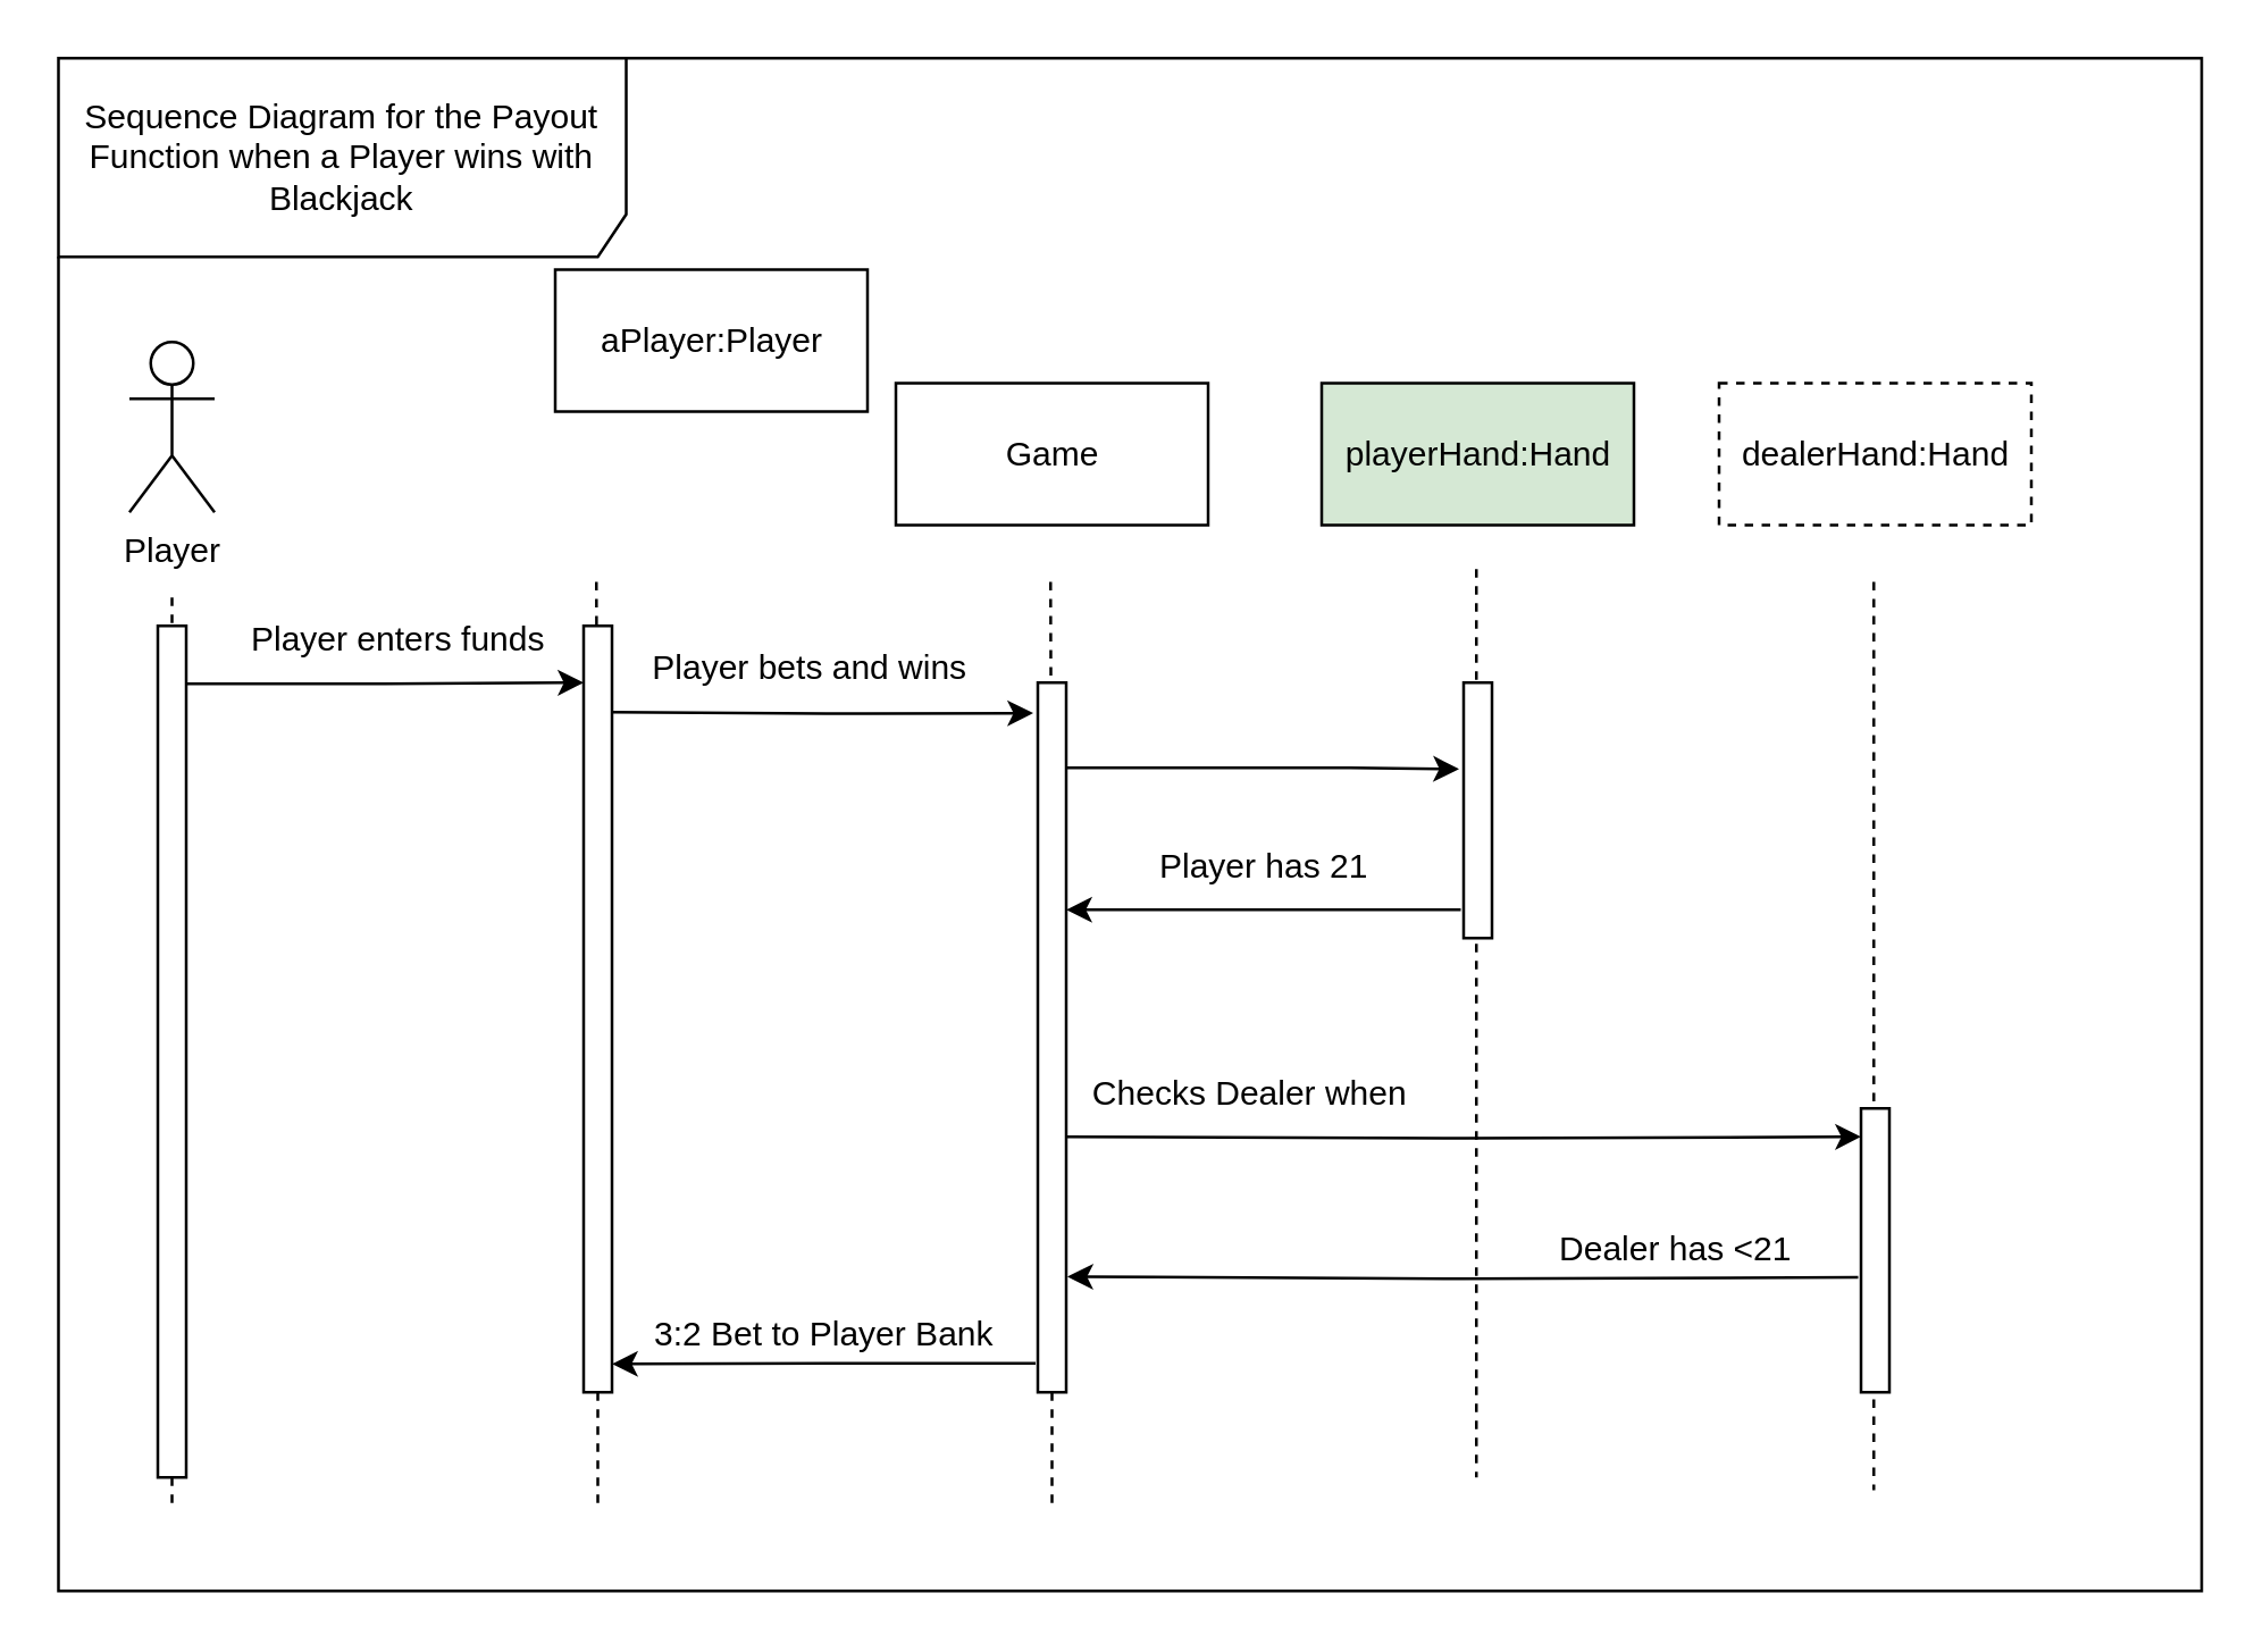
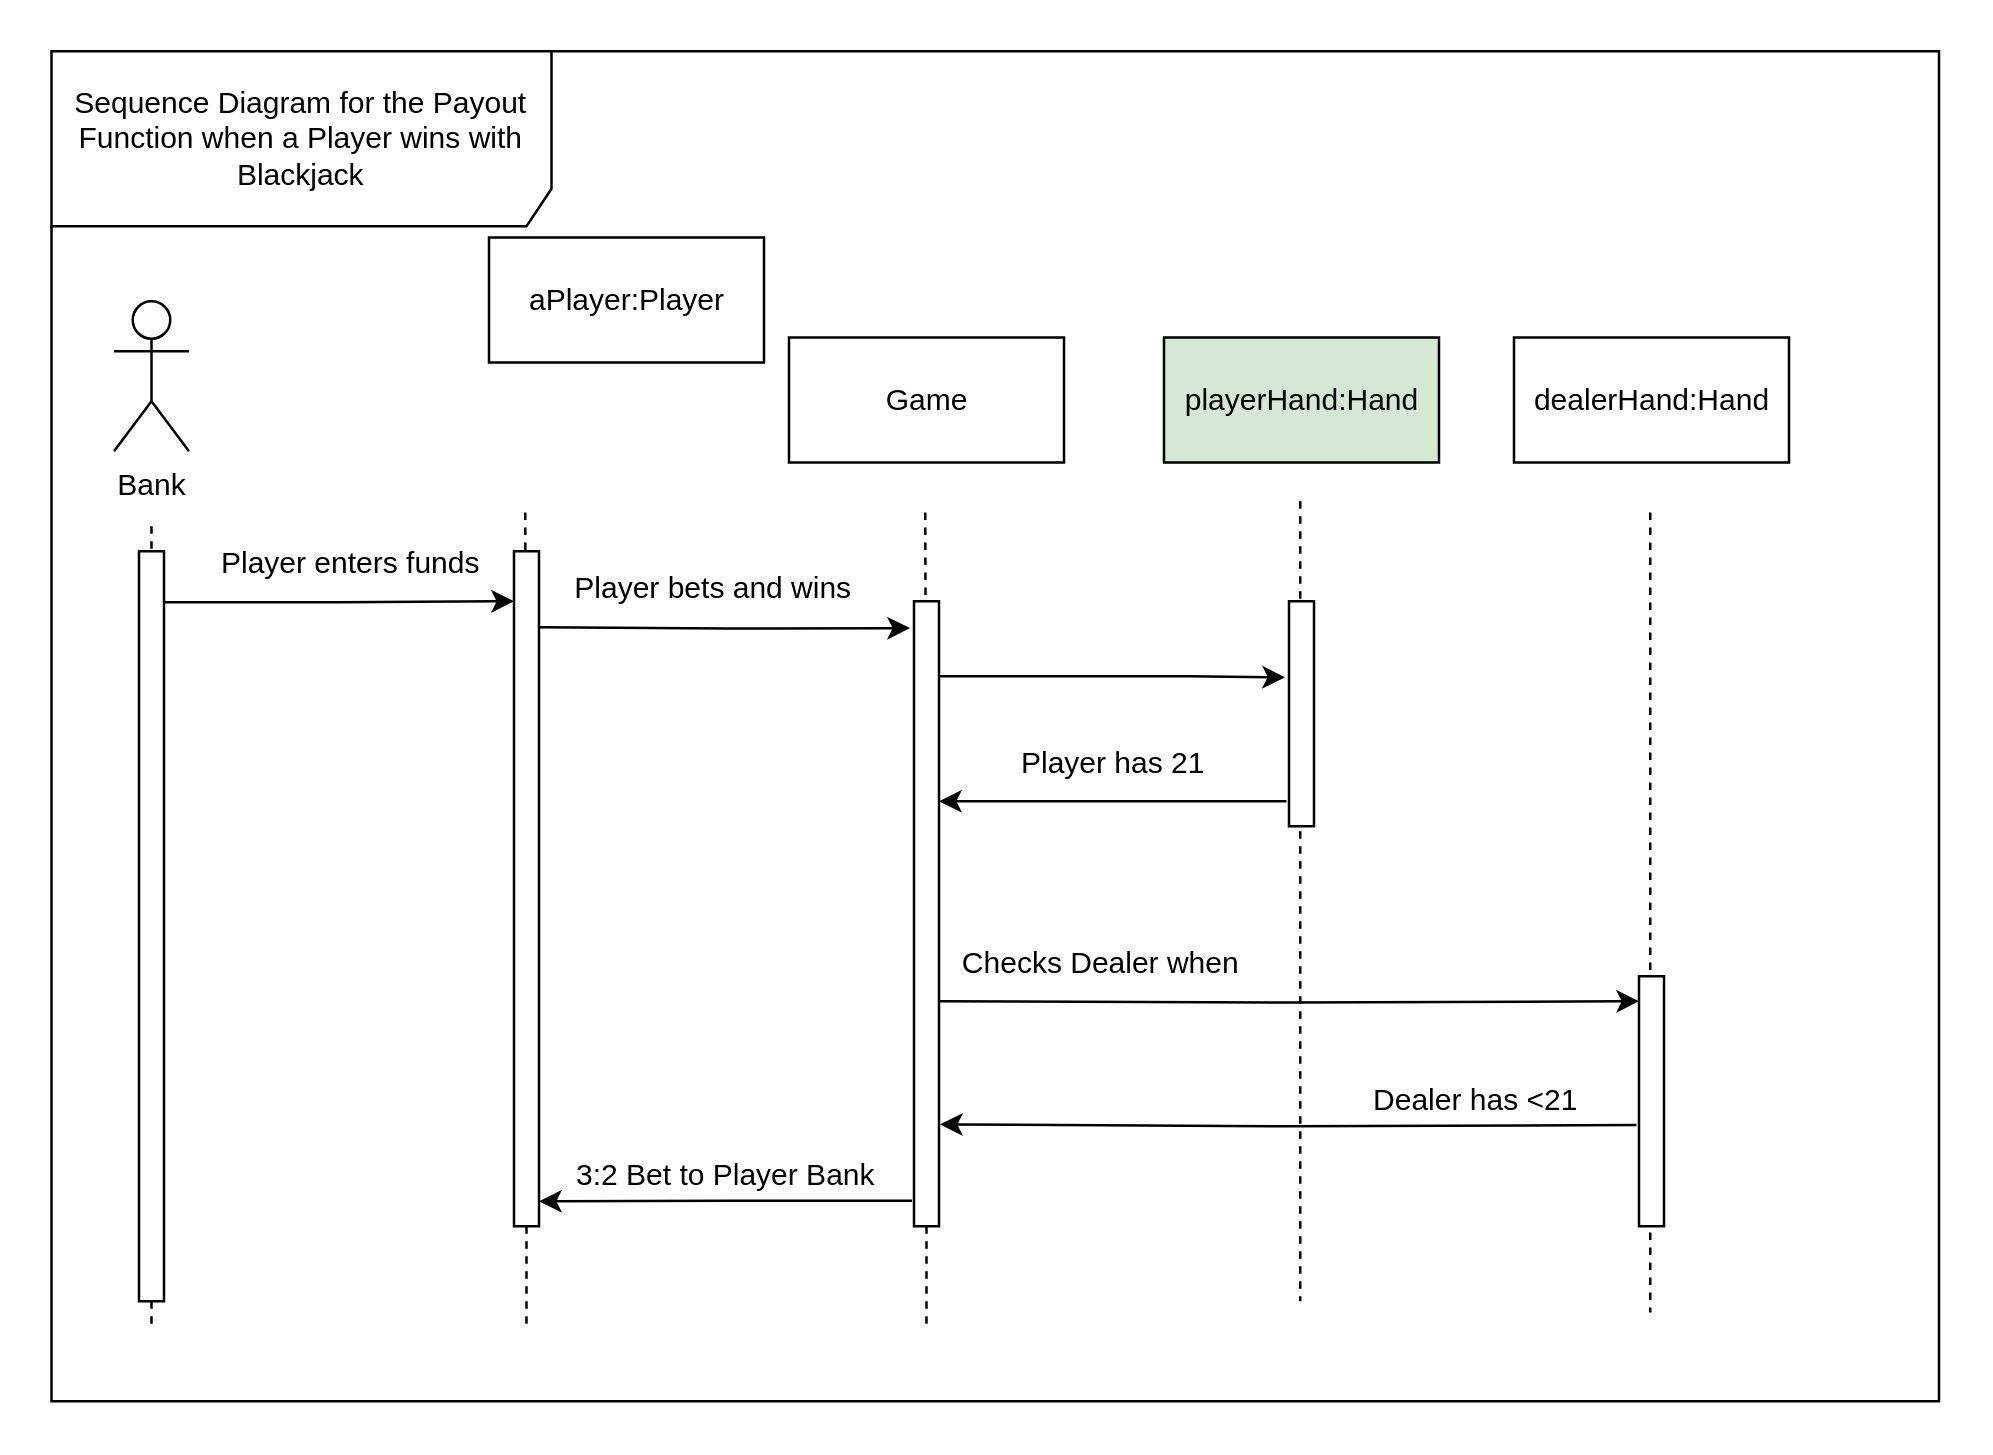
  <mxCell id="0" />
  <mxCell id="1" parent="0" />
  <mxCell id="2" value="Sequence Diagram for the Payout&lt;br&gt;Function when a Player wins with Blackjack" style="shape=umlFrame;whiteSpace=wrap;html=1;width=200;height=70;" vertex="1" parent="1"><mxGeometry x="20" y="20" width="755" height="540" as="geometry" /></mxCell>
- <mxCell id="3" value="Player" style="shape=umlActor;verticalLabelPosition=bottom;verticalAlign=top;html=1;" vertex="1" parent="1"><mxGeometry x="45" y="120" width="30" height="60" as="geometry" /></mxCell>
+ <mxCell id="3" value="Bank" style="shape=umlActor;verticalLabelPosition=bottom;verticalAlign=top;html=1;" vertex="1" parent="1"><mxGeometry x="45" y="120" width="30" height="60" as="geometry" /></mxCell>
  <mxCell id="4" value="" style="endArrow=none;dashed=1;endFill=0;endSize=12;html=1;" edge="1" parent="1"><mxGeometry width="160" relative="1" as="geometry"><mxPoint x="354.58" y="224.5" as="sourcePoint" /><mxPoint x="354.58" y="224.5" as="targetPoint" /></mxGeometry></mxCell>
  <mxCell id="5" value="playerHand:Hand" style="html=1;fillColor=#d5e8d4;" vertex="1" parent="1"><mxGeometry x="465" y="134.5" width="110" height="50" as="geometry" /></mxCell>
  <mxCell id="6" value="Game" style="html=1;" vertex="1" parent="1"><mxGeometry x="315" y="134.5" width="110" height="50" as="geometry" /></mxCell>
  <mxCell id="7" value="" style="endArrow=none;dashed=1;endFill=0;endSize=12;html=1;startArrow=none;" edge="1" parent="1" source="10"><mxGeometry width="160" relative="1" as="geometry"><mxPoint x="60" y="210" as="sourcePoint" /><mxPoint x="60" y="530" as="targetPoint" /></mxGeometry></mxCell>
  <mxCell id="8" value="" style="endArrow=none;dashed=1;endFill=0;endSize=12;html=1;" edge="1" parent="1"><mxGeometry width="160" relative="1" as="geometry"><mxPoint x="519.5" y="200" as="sourcePoint" /><mxPoint x="519.5" y="520" as="targetPoint" /></mxGeometry></mxCell>
  <mxCell id="9" value="" style="endArrow=none;dashed=1;endFill=0;endSize=12;html=1;startArrow=none;" edge="1" parent="1" source="12"><mxGeometry width="160" relative="1" as="geometry"><mxPoint x="369.5" y="194.5" as="sourcePoint" /><mxPoint x="370" y="530" as="targetPoint" /></mxGeometry></mxCell>
  <mxCell id="10" value="" style="rounded=0;whiteSpace=wrap;html=1;direction=south;" vertex="1" parent="1"><mxGeometry x="55" y="220" width="10" height="300" as="geometry" /></mxCell>
  <mxCell id="11" value="" style="endArrow=none;dashed=1;endFill=0;endSize=12;html=1;" edge="1" parent="1" target="10"><mxGeometry width="160" relative="1" as="geometry"><mxPoint x="60" y="210" as="sourcePoint" /><mxPoint x="60" y="530" as="targetPoint" /></mxGeometry></mxCell>
  <mxCell id="12" value="" style="rounded=0;whiteSpace=wrap;html=1;direction=south;" vertex="1" parent="1"><mxGeometry x="365" y="240" width="10" height="250" as="geometry" /></mxCell>
  <mxCell id="13" value="" style="endArrow=none;dashed=1;endFill=0;endSize=12;html=1;" edge="1" parent="1" target="12"><mxGeometry width="160" relative="1" as="geometry"><mxPoint x="369.5" y="204.5" as="sourcePoint" /><mxPoint x="369.5" y="524.5" as="targetPoint" /></mxGeometry></mxCell>
- <mxCell id="14" value="dealerHand:Hand" style="html=1;dashed=1;" vertex="1" parent="1"><mxGeometry x="605" y="134.5" width="110" height="50" as="geometry" /></mxCell>
+ <mxCell id="14" value="dealerHand:Hand" style="html=1;" vertex="1" parent="1"><mxGeometry x="605" y="134.5" width="110" height="50" as="geometry" /></mxCell>
  <mxCell id="15" value="" style="endArrow=none;dashed=1;endFill=0;endSize=12;html=1;" edge="1" parent="1"><mxGeometry width="160" relative="1" as="geometry"><mxPoint x="659.5" y="204.5" as="sourcePoint" /><mxPoint x="659.5" y="524.5" as="targetPoint" /></mxGeometry></mxCell>
  <mxCell id="16" value="aPlayer:Player" style="html=1;" vertex="1" parent="1"><mxGeometry x="195" y="94.5" width="110" height="50" as="geometry" /></mxCell>
  <mxCell id="17" value="" style="endArrow=none;dashed=1;endFill=0;endSize=12;html=1;startArrow=none;" edge="1" parent="1" source="18"><mxGeometry width="160" relative="1" as="geometry"><mxPoint x="299.5" y="194.5" as="sourcePoint" /><mxPoint x="210" y="530" as="targetPoint" /></mxGeometry></mxCell>
  <mxCell id="18" value="" style="rounded=0;whiteSpace=wrap;html=1;direction=south;" vertex="1" parent="1"><mxGeometry x="205" y="220" width="10" height="270" as="geometry" /></mxCell>
  <mxCell id="19" value="" style="endArrow=none;dashed=1;endFill=0;endSize=12;html=1;" edge="1" parent="1" target="18"><mxGeometry width="160" relative="1" as="geometry"><mxPoint x="209.5" y="204.5" as="sourcePoint" /><mxPoint x="209.5" y="524.5" as="targetPoint" /></mxGeometry></mxCell>
  <mxCell id="20" value="" style="endArrow=classic;html=1;rounded=0;endFill=1;exitX=0.068;exitY=0;exitDx=0;exitDy=0;exitPerimeter=0;edgeStyle=orthogonalEdgeStyle;" edge="1" parent="1" source="10"><mxGeometry width="50" height="50" relative="1" as="geometry"><mxPoint x="75" y="240" as="sourcePoint" /><mxPoint x="205" y="240" as="targetPoint" /></mxGeometry></mxCell>
  <mxCell id="21" value="" style="endArrow=classic;html=1;rounded=0;endFill=1;entryX=0.116;entryY=1.16;entryDx=0;entryDy=0;entryPerimeter=0;edgeStyle=orthogonalEdgeStyle;" edge="1" parent="1"><mxGeometry width="50" height="50" relative="1" as="geometry"><mxPoint x="375" y="270" as="sourcePoint" /><mxPoint x="513.4" y="270.44" as="targetPoint" /><Array as="points"><mxPoint x="475" y="270" /><mxPoint x="475" y="270" /></Array></mxGeometry></mxCell>
  <mxCell id="22" value="" style="endArrow=classic;html=1;rounded=0;endFill=1;edgeStyle=orthogonalEdgeStyle;" edge="1" parent="1"><mxGeometry width="50" height="50" relative="1" as="geometry"><mxPoint x="514" y="320" as="sourcePoint" /><mxPoint x="375" y="320" as="targetPoint" /></mxGeometry></mxCell>
  <mxCell id="23" value="" style="endArrow=classic;html=1;rounded=0;endFill=1;exitX=0.959;exitY=1.08;exitDx=0;exitDy=0;exitPerimeter=0;edgeStyle=orthogonalEdgeStyle;" edge="1" parent="1" source="12"><mxGeometry width="50" height="50" relative="1" as="geometry"><mxPoint x="355" y="480" as="sourcePoint" /><mxPoint x="215" y="480" as="targetPoint" /></mxGeometry></mxCell>
  <mxCell id="24" value="Player enters funds" style="text;html=1;strokeColor=none;fillColor=none;align=center;verticalAlign=middle;whiteSpace=wrap;rounded=0;" vertex="1" parent="1"><mxGeometry x="85" y="210" width="110" height="30" as="geometry" /></mxCell>
  <mxCell id="25" value="Player bets and wins" style="text;html=1;strokeColor=none;fillColor=none;align=center;verticalAlign=middle;whiteSpace=wrap;rounded=0;" vertex="1" parent="1"><mxGeometry x="225" y="220" width="120" height="30" as="geometry" /></mxCell>
  <mxCell id="26" value="Player has 21" style="text;html=1;strokeColor=none;fillColor=none;align=center;verticalAlign=middle;whiteSpace=wrap;rounded=0;" vertex="1" parent="1"><mxGeometry x="405" y="290" width="80" height="30" as="geometry" /></mxCell>
  <mxCell id="27" value="Checks Dealer when" style="text;html=1;strokeColor=none;fillColor=none;align=center;verticalAlign=middle;whiteSpace=wrap;rounded=0;" vertex="1" parent="1"><mxGeometry x="370" y="370" width="140" height="30" as="geometry" /></mxCell>
  <mxCell id="28" value="Dealer has &amp;lt;21" style="text;html=1;strokeColor=none;fillColor=none;align=center;verticalAlign=middle;whiteSpace=wrap;rounded=0;" vertex="1" parent="1"><mxGeometry x="535" y="425" width="110" height="30" as="geometry" /></mxCell>
  <mxCell id="29" value="3:2 Bet to Player Bank" style="text;html=1;strokeColor=none;fillColor=none;align=center;verticalAlign=middle;whiteSpace=wrap;rounded=0;" vertex="1" parent="1"><mxGeometry x="225" y="450" width="130" height="40" as="geometry" /></mxCell>
  <mxCell id="30" value="" style="rounded=0;whiteSpace=wrap;html=1;direction=south;" vertex="1" parent="1"><mxGeometry x="515" y="240" width="10" height="90" as="geometry" /></mxCell>
  <mxCell id="31" value="" style="rounded=0;whiteSpace=wrap;html=1;direction=south;" vertex="1" parent="1"><mxGeometry x="655" y="390" width="10" height="100" as="geometry" /></mxCell>
  <mxCell id="32" value="" style="endArrow=classic;html=1;rounded=0;endFill=1;exitX=0.068;exitY=0;exitDx=0;exitDy=0;exitPerimeter=0;entryX=0.043;entryY=1.16;entryDx=0;entryDy=0;entryPerimeter=0;edgeStyle=orthogonalEdgeStyle;" edge="1" parent="1" target="12"><mxGeometry width="50" height="50" relative="1" as="geometry"><mxPoint x="215" y="250.4" as="sourcePoint" /><mxPoint x="355" y="250" as="targetPoint" /></mxGeometry></mxCell>
  <mxCell id="33" value="" style="endArrow=classic;html=1;rounded=0;edgeStyle=orthogonalEdgeStyle;endFill=1;entryX=0.1;entryY=1;entryDx=0;entryDy=0;entryPerimeter=0;" edge="1" parent="1" target="31"><mxGeometry width="50" height="50" relative="1" as="geometry"><mxPoint x="375" y="400" as="sourcePoint" /><mxPoint x="635" y="400" as="targetPoint" /></mxGeometry></mxCell>
  <mxCell id="34" value="" style="endArrow=classic;html=1;rounded=0;endFill=1;edgeStyle=orthogonalEdgeStyle;entryX=0.837;entryY=-0.04;entryDx=0;entryDy=0;entryPerimeter=0;" edge="1" parent="1" target="12"><mxGeometry width="50" height="50" relative="1" as="geometry"><mxPoint x="654" y="449.5" as="sourcePoint" /><mxPoint x="515" y="449.5" as="targetPoint" /></mxGeometry></mxCell>
